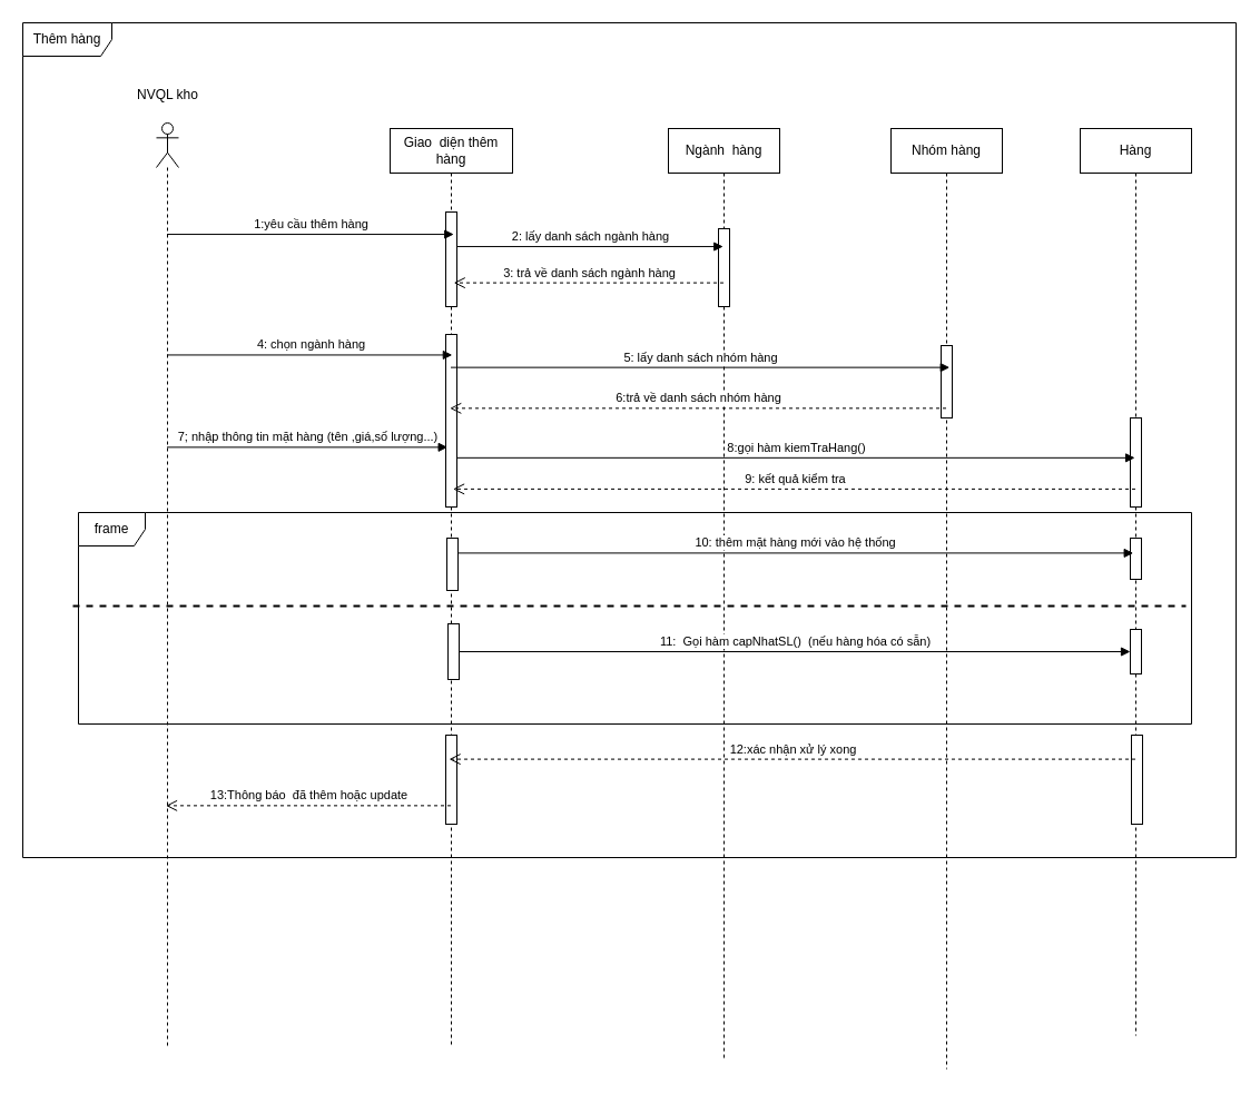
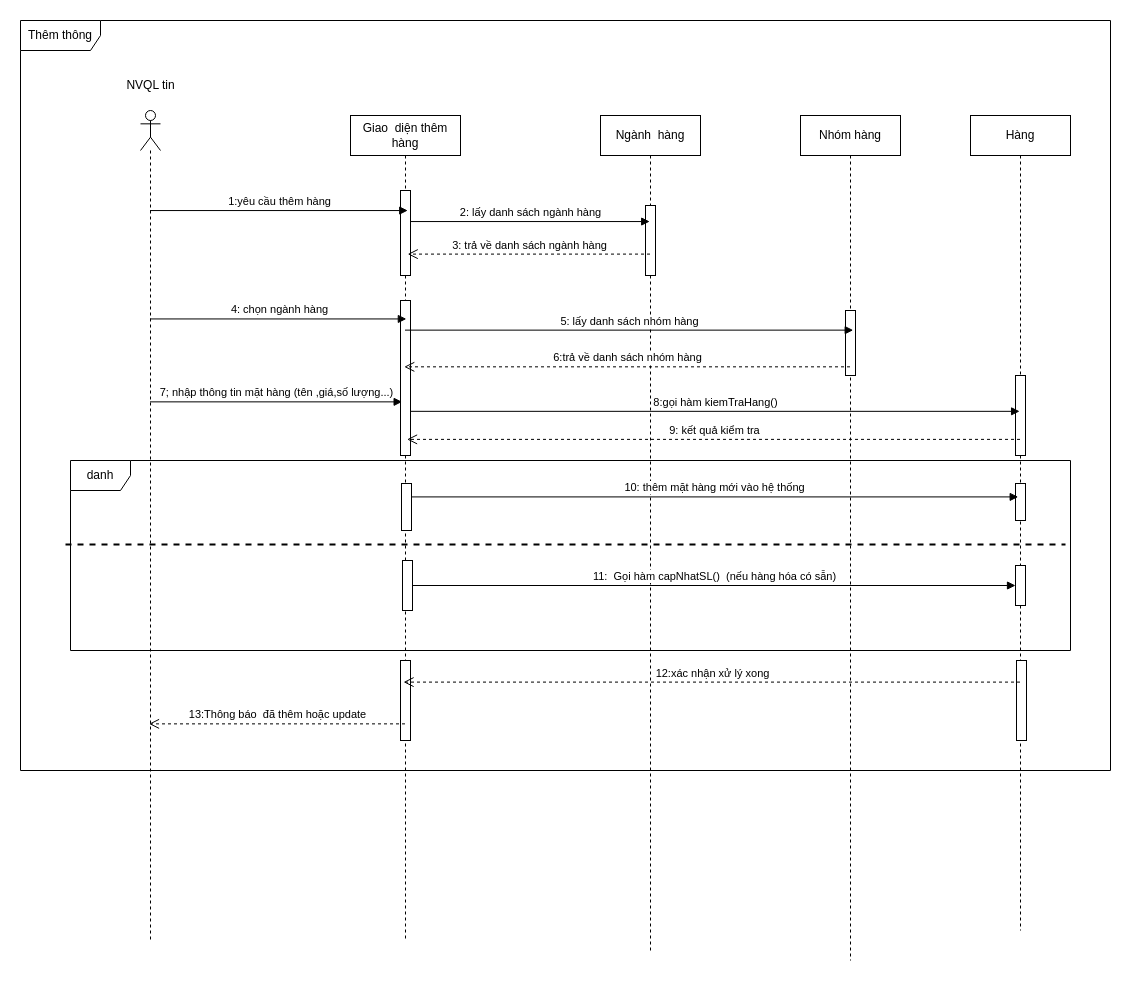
  <mxCell id="0" />
  <mxCell id="1" parent="0" />
- <mxCell id="2" value="Thêm hàng" style="shape=umlFrame;whiteSpace=wrap;html=1;pointerEvents=0;width=80;height=30;" vertex="1" parent="1"><mxGeometry x="20" y="20" width="1090" height="750" as="geometry" /></mxCell>
+ <mxCell id="2" value="Thêm thông" style="shape=umlFrame;whiteSpace=wrap;html=1;pointerEvents=0;width=80;height=30;" vertex="1" parent="1"><mxGeometry x="20" y="20" width="1090" height="750" as="geometry" /></mxCell>
  <mxCell id="3" value="" style="shape=umlLifeline;perimeter=lifelinePerimeter;whiteSpace=wrap;html=1;container=1;dropTarget=0;collapsible=0;recursiveResize=0;outlineConnect=0;portConstraint=eastwest;newEdgeStyle={&quot;curved&quot;:0,&quot;rounded&quot;:0};participant=umlActor;" vertex="1" parent="1"><mxGeometry x="140" y="110" width="20" height="830" as="geometry" /></mxCell>
- <mxCell id="4" value="NVQL kho" style="text;html=1;align=center;verticalAlign=middle;resizable=0;points=[];autosize=1;strokeColor=none;fillColor=none;" vertex="1" parent="1"><mxGeometry x="110" y="70" width="80" height="30" as="geometry" /></mxCell>
+ <mxCell id="4" value="NVQL tin" style="text;html=1;align=center;verticalAlign=middle;resizable=0;points=[];autosize=1;strokeColor=none;fillColor=none;" vertex="1" parent="1"><mxGeometry x="110" y="70" width="80" height="30" as="geometry" /></mxCell>
  <mxCell id="5" value="Giao&amp;nbsp; diện thêm hàng" style="shape=umlLifeline;perimeter=lifelinePerimeter;whiteSpace=wrap;html=1;container=1;dropTarget=0;collapsible=0;recursiveResize=0;outlineConnect=0;portConstraint=eastwest;newEdgeStyle={&quot;curved&quot;:0,&quot;rounded&quot;:0};" vertex="1" parent="1"><mxGeometry x="350" y="115" width="110" height="825" as="geometry" /></mxCell>
  <mxCell id="6" value="" style="html=1;points=[[0,0,0,0,5],[0,1,0,0,-5],[1,0,0,0,5],[1,1,0,0,-5]];perimeter=orthogonalPerimeter;outlineConnect=0;targetShapes=umlLifeline;portConstraint=eastwest;newEdgeStyle={&quot;curved&quot;:0,&quot;rounded&quot;:0};" vertex="1" parent="5"><mxGeometry x="50" y="75" width="10" height="85" as="geometry" /></mxCell>
  <mxCell id="7" value="" style="html=1;points=[[0,0,0,0,5],[0,1,0,0,-5],[1,0,0,0,5],[1,1,0,0,-5]];perimeter=orthogonalPerimeter;outlineConnect=0;targetShapes=umlLifeline;portConstraint=eastwest;newEdgeStyle={&quot;curved&quot;:0,&quot;rounded&quot;:0};" vertex="1" parent="5"><mxGeometry x="50" y="185" width="10" height="155" as="geometry" /></mxCell>
  <mxCell id="8" value="" style="html=1;points=[[0,0,0,0,5],[0,1,0,0,-5],[1,0,0,0,5],[1,1,0,0,-5]];perimeter=orthogonalPerimeter;outlineConnect=0;targetShapes=umlLifeline;portConstraint=eastwest;newEdgeStyle={&quot;curved&quot;:0,&quot;rounded&quot;:0};" vertex="1" parent="5"><mxGeometry x="50" y="545" width="10" height="80" as="geometry" /></mxCell>
  <mxCell id="9" value="Ngành&amp;nbsp; hàng" style="shape=umlLifeline;perimeter=lifelinePerimeter;whiteSpace=wrap;html=1;container=1;dropTarget=0;collapsible=0;recursiveResize=0;outlineConnect=0;portConstraint=eastwest;newEdgeStyle={&quot;curved&quot;:0,&quot;rounded&quot;:0};" vertex="1" parent="1"><mxGeometry x="600" y="115" width="100" height="835" as="geometry" /></mxCell>
  <mxCell id="10" value="" style="html=1;points=[[0,0,0,0,5],[0,1,0,0,-5],[1,0,0,0,5],[1,1,0,0,-5]];perimeter=orthogonalPerimeter;outlineConnect=0;targetShapes=umlLifeline;portConstraint=eastwest;newEdgeStyle={&quot;curved&quot;:0,&quot;rounded&quot;:0};" vertex="1" parent="9"><mxGeometry x="45" y="90" width="10" height="70" as="geometry" /></mxCell>
  <mxCell id="11" value="1:yêu cầu thêm hàng" style="html=1;verticalAlign=bottom;endArrow=block;curved=0;rounded=0;entryX=0.724;entryY=0.236;entryDx=0;entryDy=0;entryPerimeter=0;" edge="1" parent="1" source="3" target="6"><mxGeometry x="0.001" width="80" relative="1" as="geometry"><mxPoint x="270" y="270" as="sourcePoint" /><mxPoint x="350" y="270" as="targetPoint" /><mxPoint as="offset" /></mxGeometry></mxCell>
  <mxCell id="12" value="Nhóm hàng" style="shape=umlLifeline;perimeter=lifelinePerimeter;whiteSpace=wrap;html=1;container=1;dropTarget=0;collapsible=0;recursiveResize=0;outlineConnect=0;portConstraint=eastwest;newEdgeStyle={&quot;curved&quot;:0,&quot;rounded&quot;:0};" vertex="1" parent="1"><mxGeometry x="800" y="115" width="100" height="845" as="geometry" /></mxCell>
  <mxCell id="13" value="" style="html=1;points=[[0,0,0,0,5],[0,1,0,0,-5],[1,0,0,0,5],[1,1,0,0,-5]];perimeter=orthogonalPerimeter;outlineConnect=0;targetShapes=umlLifeline;portConstraint=eastwest;newEdgeStyle={&quot;curved&quot;:0,&quot;rounded&quot;:0};" vertex="1" parent="12"><mxGeometry x="45" y="195" width="10" height="65" as="geometry" /></mxCell>
  <mxCell id="14" value="Hàng" style="shape=umlLifeline;perimeter=lifelinePerimeter;whiteSpace=wrap;html=1;container=1;dropTarget=0;collapsible=0;recursiveResize=0;outlineConnect=0;portConstraint=eastwest;newEdgeStyle={&quot;curved&quot;:0,&quot;rounded&quot;:0};" vertex="1" parent="1"><mxGeometry x="970" y="115" width="100" height="815" as="geometry" /></mxCell>
  <mxCell id="15" value="" style="html=1;points=[[0,0,0,0,5],[0,1,0,0,-5],[1,0,0,0,5],[1,1,0,0,-5]];perimeter=orthogonalPerimeter;outlineConnect=0;targetShapes=umlLifeline;portConstraint=eastwest;newEdgeStyle={&quot;curved&quot;:0,&quot;rounded&quot;:0};" vertex="1" parent="14"><mxGeometry x="45" y="260" width="10" height="80" as="geometry" /></mxCell>
  <mxCell id="16" value="" style="html=1;points=[[0,0,0,0,5],[0,1,0,0,-5],[1,0,0,0,5],[1,1,0,0,-5]];perimeter=orthogonalPerimeter;outlineConnect=0;targetShapes=umlLifeline;portConstraint=eastwest;newEdgeStyle={&quot;curved&quot;:0,&quot;rounded&quot;:0};" vertex="1" parent="14"><mxGeometry x="46" y="545" width="10" height="80" as="geometry" /></mxCell>
  <mxCell id="17" value="2: lấy danh sách ngành hàng" style="html=1;verticalAlign=bottom;endArrow=block;curved=0;rounded=0;entryX=0.492;entryY=0.127;entryDx=0;entryDy=0;entryPerimeter=0;" edge="1" parent="1" source="6" target="9"><mxGeometry width="80" relative="1" as="geometry"><mxPoint x="510" y="280" as="sourcePoint" /><mxPoint x="590" y="280" as="targetPoint" /></mxGeometry></mxCell>
  <mxCell id="18" value="3: trả về danh sách ngành hàng" style="html=1;verticalAlign=bottom;endArrow=open;dashed=1;endSize=8;curved=0;rounded=0;entryX=0.52;entryY=0.168;entryDx=0;entryDy=0;entryPerimeter=0;" edge="1" parent="1" source="9" target="5"><mxGeometry relative="1" as="geometry"><mxPoint x="560" y="320" as="sourcePoint" /><mxPoint x="480" y="320" as="targetPoint" /></mxGeometry></mxCell>
  <mxCell id="19" value="5: lấy danh sách nhóm hàng" style="html=1;verticalAlign=bottom;endArrow=block;curved=0;rounded=0;entryX=0.527;entryY=0.254;entryDx=0;entryDy=0;entryPerimeter=0;" edge="1" parent="1" source="5" target="12"><mxGeometry width="80" relative="1" as="geometry"><mxPoint x="570" y="370" as="sourcePoint" /><mxPoint x="650" y="370" as="targetPoint" /></mxGeometry></mxCell>
  <mxCell id="20" value="4: chọn ngành hàng" style="html=1;verticalAlign=bottom;endArrow=block;curved=0;rounded=0;entryX=0.584;entryY=0.119;entryDx=0;entryDy=0;entryPerimeter=0;" edge="1" parent="1" source="3" target="7"><mxGeometry x="0.005" width="80" relative="1" as="geometry"><mxPoint x="500" y="450" as="sourcePoint" /><mxPoint x="754" y="450" as="targetPoint" /><mxPoint as="offset" /></mxGeometry></mxCell>
  <mxCell id="21" value="6:trả về danh sách nhóm hàng" style="html=1;verticalAlign=bottom;endArrow=open;dashed=1;endSize=8;curved=0;rounded=0;entryX=0.374;entryY=0.428;entryDx=0;entryDy=0;entryPerimeter=0;" edge="1" parent="1" source="12" target="7"><mxGeometry relative="1" as="geometry"><mxPoint x="910" y="480" as="sourcePoint" /><mxPoint x="466" y="480" as="targetPoint" /></mxGeometry></mxCell>
  <mxCell id="22" value="7; nhập thông tin mặt hàng (tên ,giá,số lượng...)" style="html=1;verticalAlign=bottom;endArrow=block;curved=0;rounded=0;entryX=0.164;entryY=0.654;entryDx=0;entryDy=0;entryPerimeter=0;" edge="1" parent="1" source="3" target="7"><mxGeometry width="80" relative="1" as="geometry"><mxPoint x="240" y="430" as="sourcePoint" /><mxPoint x="320" y="430" as="targetPoint" /></mxGeometry></mxCell>
  <mxCell id="23" value="8:gọi hàm kiemTraHang()" style="html=1;verticalAlign=bottom;endArrow=block;curved=0;rounded=0;entryX=0.491;entryY=0.363;entryDx=0;entryDy=0;entryPerimeter=0;" edge="1" parent="1" source="7" target="14"><mxGeometry width="80" relative="1" as="geometry"><mxPoint x="680" y="460" as="sourcePoint" /><mxPoint x="760" y="460" as="targetPoint" /></mxGeometry></mxCell>
  <mxCell id="24" value="9: kết quả kiểm tra" style="html=1;verticalAlign=bottom;endArrow=open;dashed=1;endSize=8;curved=0;rounded=0;entryX=0.654;entryY=0.896;entryDx=0;entryDy=0;entryPerimeter=0;" edge="1" parent="1" source="14" target="7"><mxGeometry relative="1" as="geometry"><mxPoint x="760" y="490" as="sourcePoint" /><mxPoint x="680" y="490" as="targetPoint" /></mxGeometry></mxCell>
- <mxCell id="25" value="frame" style="shape=umlFrame;whiteSpace=wrap;html=1;pointerEvents=0;" vertex="1" parent="1"><mxGeometry x="70" y="460" width="1000" height="190" as="geometry" /></mxCell>
+ <mxCell id="25" value="danh" style="shape=umlFrame;whiteSpace=wrap;html=1;pointerEvents=0;" vertex="1" parent="1"><mxGeometry x="70" y="460" width="1000" height="190" as="geometry" /></mxCell>
  <mxCell id="26" value="" style="html=1;points=[[0,0,0,0,5],[0,1,0,0,-5],[1,0,0,0,5],[1,1,0,0,-5]];perimeter=orthogonalPerimeter;outlineConnect=0;targetShapes=umlLifeline;portConstraint=eastwest;newEdgeStyle={&quot;curved&quot;:0,&quot;rounded&quot;:0};" vertex="1" parent="1"><mxGeometry x="401" y="483" width="10" height="47" as="geometry" /></mxCell>
  <mxCell id="27" value="" style="html=1;points=[[0,0,0,0,5],[0,1,0,0,-5],[1,0,0,0,5],[1,1,0,0,-5]];perimeter=orthogonalPerimeter;outlineConnect=0;targetShapes=umlLifeline;portConstraint=eastwest;newEdgeStyle={&quot;curved&quot;:0,&quot;rounded&quot;:0};" vertex="1" parent="1"><mxGeometry x="1015" y="483" width="10" height="37" as="geometry" /></mxCell>
  <mxCell id="28" value="10: thêm mặt hàng mới vào hệ thống" style="html=1;verticalAlign=bottom;endArrow=block;curved=0;rounded=0;entryX=0.477;entryY=0.468;entryDx=0;entryDy=0;entryPerimeter=0;" edge="1" parent="1" source="26" target="14"><mxGeometry width="80" relative="1" as="geometry"><mxPoint x="610" y="510" as="sourcePoint" /><mxPoint x="690" y="510" as="targetPoint" /></mxGeometry></mxCell>
  <mxCell id="29" value="" style="line;strokeWidth=2;fillColor=none;align=left;verticalAlign=middle;spacingTop=-1;spacingLeft=3;spacingRight=3;rotatable=0;labelPosition=right;points=[];portConstraint=eastwest;strokeColor=inherit;dashed=1;" vertex="1" parent="1"><mxGeometry x="65" y="540" width="1000" height="8" as="geometry" /></mxCell>
  <mxCell id="30" value="" style="html=1;points=[[0,0,0,0,5],[0,1,0,0,-5],[1,0,0,0,5],[1,1,0,0,-5]];perimeter=orthogonalPerimeter;outlineConnect=0;targetShapes=umlLifeline;portConstraint=eastwest;newEdgeStyle={&quot;curved&quot;:0,&quot;rounded&quot;:0};" vertex="1" parent="1"><mxGeometry x="402" y="560" width="10" height="50" as="geometry" /></mxCell>
  <mxCell id="31" value="" style="html=1;points=[[0,0,0,0,5],[0,1,0,0,-5],[1,0,0,0,5],[1,1,0,0,-5]];perimeter=orthogonalPerimeter;outlineConnect=0;targetShapes=umlLifeline;portConstraint=eastwest;newEdgeStyle={&quot;curved&quot;:0,&quot;rounded&quot;:0};" vertex="1" parent="1"><mxGeometry x="1015" y="565" width="10" height="40" as="geometry" /></mxCell>
  <mxCell id="32" value="11:&amp;nbsp; Gọi hàm capNhatSL()&amp;nbsp; (nếu hàng hóa có sẵn)" style="html=1;verticalAlign=bottom;endArrow=block;curved=0;rounded=0;" edge="1" parent="1" source="30" target="31"><mxGeometry width="80" relative="1" as="geometry"><mxPoint x="550" y="600" as="sourcePoint" /><mxPoint x="630" y="600" as="targetPoint" /></mxGeometry></mxCell>
  <mxCell id="33" value="12:xác nhận xử lý xong" style="html=1;verticalAlign=bottom;endArrow=open;dashed=1;endSize=8;curved=0;rounded=0;entryX=0.304;entryY=0.27;entryDx=0;entryDy=0;entryPerimeter=0;" edge="1" parent="1" source="14" target="8"><mxGeometry relative="1" as="geometry"><mxPoint x="610" y="690" as="sourcePoint" /><mxPoint x="530" y="690" as="targetPoint" /></mxGeometry></mxCell>
  <mxCell id="34" value="13:Thông báo&amp;nbsp; đã thêm hoặc update" style="html=1;verticalAlign=bottom;endArrow=open;dashed=1;endSize=8;curved=0;rounded=0;entryX=0.425;entryY=0.739;entryDx=0;entryDy=0;entryPerimeter=0;" edge="1" parent="1" source="5" target="3"><mxGeometry relative="1" as="geometry"><mxPoint x="320" y="720" as="sourcePoint" /><mxPoint x="240" y="720" as="targetPoint" /></mxGeometry></mxCell>
